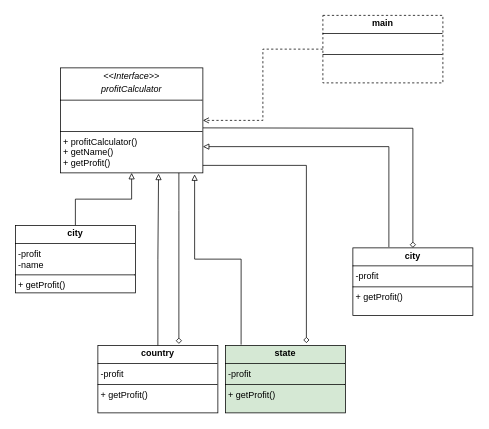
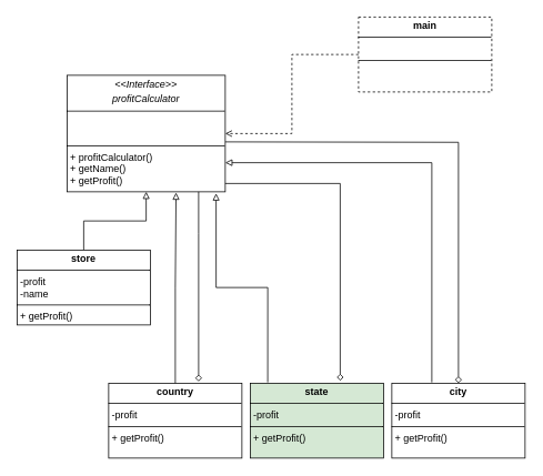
  <mxCell id="0" />
  <mxCell id="1" parent="0" />
  <mxCell id="2" style="edgeStyle=orthogonalEdgeStyle;rounded=0;orthogonalLoop=1;jettySize=auto;html=1;entryX=0.5;entryY=0;entryDx=0;entryDy=0;endArrow=diamond;endFill=0;" edge="1" parent="1" target="9"><mxGeometry relative="1" as="geometry"><mxPoint x="270" y="170" as="sourcePoint" /><mxPoint x="550" y="470" as="targetPoint" /></mxGeometry></mxCell>
  <mxCell id="3" value="&lt;p style=&quot;margin:0px;margin-top:4px;text-align:center;&quot;&gt;&lt;i&gt;&amp;lt;&amp;lt;Interface&amp;gt;&amp;gt;&lt;/i&gt;&lt;br&gt;&lt;/p&gt;&lt;p style=&quot;margin:0px;margin-top:4px;text-align:center;&quot;&gt;&lt;i&gt;profitCalculator&lt;/i&gt;&lt;/p&gt;&lt;hr size=&quot;1&quot; style=&quot;border-style:solid;&quot;&gt;&lt;p style=&quot;margin:0px;margin-left:4px;&quot;&gt;&lt;br&gt;&lt;br&gt;&lt;/p&gt;&lt;hr size=&quot;1&quot; style=&quot;border-style:solid;&quot;&gt;&lt;p style=&quot;margin:0px;margin-left:4px;&quot;&gt;+ profitCalculator()&lt;br&gt;+ getName()&lt;/p&gt;&lt;p style=&quot;margin:0px;margin-left:4px;&quot;&gt;+ getProfit()&lt;/p&gt;" style="verticalAlign=top;align=left;overflow=fill;html=1;whiteSpace=wrap;" vertex="1" parent="1"><mxGeometry x="80" y="90" width="190" height="140" as="geometry" /></mxCell>
  <mxCell id="4" style="edgeStyle=orthogonalEdgeStyle;rounded=0;orthogonalLoop=1;jettySize=auto;html=1;entryX=0.5;entryY=1;entryDx=0;entryDy=0;endArrow=block;endFill=0;" edge="1" parent="1" source="5" target="3"><mxGeometry relative="1" as="geometry" /></mxCell>
- <mxCell id="5" value="&lt;p style=&quot;margin:0px;margin-top:4px;text-align:center;&quot;&gt;&lt;b&gt;city&lt;/b&gt;&lt;/p&gt;&lt;hr size=&quot;1&quot; style=&quot;border-style:solid;&quot;&gt;&lt;p style=&quot;margin:0px;margin-left:4px;&quot;&gt;-profit&lt;/p&gt;&lt;p style=&quot;margin:0px;margin-left:4px;&quot;&gt;-name&lt;/p&gt;&lt;hr size=&quot;1&quot; style=&quot;border-style:solid;&quot;&gt;&lt;p style=&quot;margin:0px;margin-left:4px;&quot;&gt;+ getProfit()&lt;/p&gt;" style="verticalAlign=top;align=left;overflow=fill;html=1;whiteSpace=wrap;" vertex="1" parent="1"><mxGeometry x="20" y="300" width="160" height="90" as="geometry" /></mxCell>
+ <mxCell id="5" value="&lt;p style=&quot;margin:0px;margin-top:4px;text-align:center;&quot;&gt;&lt;b&gt;store&lt;/b&gt;&lt;/p&gt;&lt;hr size=&quot;1&quot; style=&quot;border-style:solid;&quot;&gt;&lt;p style=&quot;margin:0px;margin-left:4px;&quot;&gt;-profit&lt;/p&gt;&lt;p style=&quot;margin:0px;margin-left:4px;&quot;&gt;-name&lt;/p&gt;&lt;hr size=&quot;1&quot; style=&quot;border-style:solid;&quot;&gt;&lt;p style=&quot;margin:0px;margin-left:4px;&quot;&gt;+ getProfit()&lt;/p&gt;" style="verticalAlign=top;align=left;overflow=fill;html=1;whiteSpace=wrap;" vertex="1" parent="1"><mxGeometry x="20" y="300" width="160" height="90" as="geometry" /></mxCell>
  <mxCell id="6" value="&lt;p style=&quot;margin:0px;margin-top:4px;text-align:center;&quot;&gt;&lt;b&gt;country&lt;/b&gt;&lt;/p&gt;&lt;hr size=&quot;1&quot; style=&quot;border-style:solid;&quot;&gt;&lt;p style=&quot;margin:0px;margin-left:4px;&quot;&gt;-profit&lt;/p&gt;&lt;hr size=&quot;1&quot; style=&quot;border-style:solid;&quot;&gt;&lt;p style=&quot;margin:0px;margin-left:4px;&quot;&gt;+ getProfit()&lt;/p&gt;" style="verticalAlign=top;align=left;overflow=fill;html=1;whiteSpace=wrap;" vertex="1" parent="1"><mxGeometry x="130" y="460" width="160" height="90" as="geometry" /></mxCell>
  <mxCell id="7" value="&lt;p style=&quot;margin:0px;margin-top:4px;text-align:center;&quot;&gt;&lt;b&gt;state&lt;/b&gt;&lt;/p&gt;&lt;hr size=&quot;1&quot; style=&quot;border-style:solid;&quot;&gt;&lt;p style=&quot;margin:0px;margin-left:4px;&quot;&gt;-profit&lt;/p&gt;&lt;hr size=&quot;1&quot; style=&quot;border-style:solid;&quot;&gt;&lt;p style=&quot;margin:0px;margin-left:4px;&quot;&gt;+ getProfit()&lt;/p&gt;" style="verticalAlign=top;align=left;overflow=fill;html=1;whiteSpace=wrap;fillColor=#d5e8d4;" vertex="1" parent="1"><mxGeometry x="300" y="460" width="160" height="90" as="geometry" /></mxCell>
  <mxCell id="8" style="edgeStyle=orthogonalEdgeStyle;rounded=0;orthogonalLoop=1;jettySize=auto;html=1;entryX=1;entryY=0.75;entryDx=0;entryDy=0;exitX=0.3;exitY=-0.011;exitDx=0;exitDy=0;exitPerimeter=0;endArrow=block;endFill=0;" edge="1" parent="1" source="9" target="3"><mxGeometry relative="1" as="geometry" /></mxCell>
- <mxCell id="9" value="&lt;p style=&quot;margin:0px;margin-top:4px;text-align:center;&quot;&gt;&lt;b&gt;city&lt;/b&gt;&lt;/p&gt;&lt;hr size=&quot;1&quot; style=&quot;border-style:solid;&quot;&gt;&lt;p style=&quot;margin:0px;margin-left:4px;&quot;&gt;-profit&lt;/p&gt;&lt;hr size=&quot;1&quot; style=&quot;border-style:solid;&quot;&gt;&lt;p style=&quot;margin:0px;margin-left:4px;&quot;&gt;+ getProfit()&lt;/p&gt;" style="verticalAlign=top;align=left;overflow=fill;html=1;whiteSpace=wrap;" vertex="1" parent="1"><mxGeometry x="470" y="330" width="160" height="90" as="geometry" /></mxCell>
+ <mxCell id="9" value="&lt;p style=&quot;margin:0px;margin-top:4px;text-align:center;&quot;&gt;&lt;b&gt;city&lt;/b&gt;&lt;/p&gt;&lt;hr size=&quot;1&quot; style=&quot;border-style:solid;&quot;&gt;&lt;p style=&quot;margin:0px;margin-left:4px;&quot;&gt;-profit&lt;/p&gt;&lt;hr size=&quot;1&quot; style=&quot;border-style:solid;&quot;&gt;&lt;p style=&quot;margin:0px;margin-left:4px;&quot;&gt;+ getProfit()&lt;/p&gt;" style="verticalAlign=top;align=left;overflow=fill;html=1;whiteSpace=wrap;" vertex="1" parent="1"><mxGeometry x="470" y="460" width="160" height="90" as="geometry" /></mxCell>
  <mxCell id="10" style="edgeStyle=orthogonalEdgeStyle;rounded=0;orthogonalLoop=1;jettySize=auto;html=1;entryX=1;entryY=0.5;entryDx=0;entryDy=0;endArrow=open;endFill=0;dashed=1;" edge="1" parent="1" source="11" target="3"><mxGeometry relative="1" as="geometry" /></mxCell>
  <mxCell id="11" value="&lt;p style=&quot;margin:0px;margin-top:4px;text-align:center;&quot;&gt;&lt;b&gt;main&lt;/b&gt;&lt;/p&gt;&lt;hr size=&quot;1&quot; style=&quot;border-style:solid;&quot;&gt;&lt;p style=&quot;margin:0px;margin-left:4px;&quot;&gt;&lt;br&gt;&lt;/p&gt;&lt;hr size=&quot;1&quot; style=&quot;border-style:solid;&quot;&gt;&lt;p style=&quot;margin:0px;margin-left:4px;&quot;&gt;&lt;br&gt;&lt;/p&gt;" style="verticalAlign=top;align=left;overflow=fill;html=1;whiteSpace=wrap;dashed=1;" vertex="1" parent="1"><mxGeometry x="430" y="20" width="160" height="90" as="geometry" /></mxCell>
  <mxCell id="12" style="edgeStyle=orthogonalEdgeStyle;rounded=0;orthogonalLoop=1;jettySize=auto;html=1;entryX=0.689;entryY=1.007;entryDx=0;entryDy=0;entryPerimeter=0;endArrow=block;endFill=0;" edge="1" parent="1" source="6" target="3"><mxGeometry relative="1" as="geometry" /></mxCell>
  <mxCell id="13" style="edgeStyle=orthogonalEdgeStyle;rounded=0;orthogonalLoop=1;jettySize=auto;html=1;entryX=0.942;entryY=1.014;entryDx=0;entryDy=0;entryPerimeter=0;endArrow=block;endFill=0;exitX=0.131;exitY=-0.011;exitDx=0;exitDy=0;exitPerimeter=0;" edge="1" parent="1" source="7" target="3"><mxGeometry relative="1" as="geometry" /></mxCell>
  <mxCell id="14" style="edgeStyle=orthogonalEdgeStyle;rounded=0;orthogonalLoop=1;jettySize=auto;html=1;entryX=0.675;entryY=-0.033;entryDx=0;entryDy=0;entryPerimeter=0;endArrow=diamond;endFill=0;" edge="1" parent="1" source="3" target="7"><mxGeometry relative="1" as="geometry"><Array as="points"><mxPoint x="408" y="220" /></Array></mxGeometry></mxCell>
  <mxCell id="15" style="edgeStyle=orthogonalEdgeStyle;rounded=0;orthogonalLoop=1;jettySize=auto;html=1;entryX=0.675;entryY=-0.022;entryDx=0;entryDy=0;entryPerimeter=0;endArrow=diamond;endFill=0;" edge="1" parent="1" source="3" target="6"><mxGeometry relative="1" as="geometry"><Array as="points"><mxPoint x="238" y="280" /><mxPoint x="238" y="280" /></Array></mxGeometry></mxCell>
